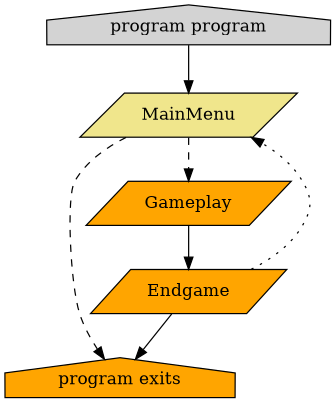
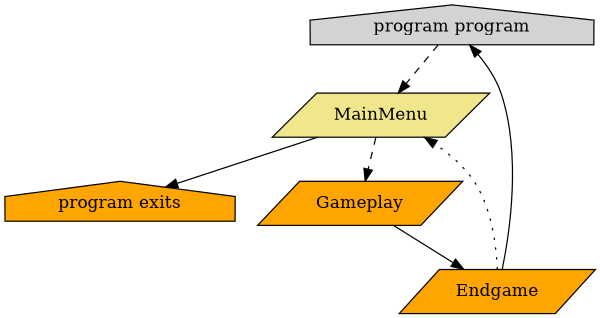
  digraph {
    node [fillcolor=orange shape=parallelogram style=filled]
    edge [style=solid]
    n1 [fillcolor=lightgrey label="program program" shape=house]
    MainMenu [fillcolor=khaki]
    n3 [label="program exits" shape=house]
    Gameplay
    Endgame
-   n1 -> MainMenu
-   MainMenu -> n3 [style=dashed]
+   n1 -> MainMenu [style=dashed]
+   MainMenu -> n3
    MainMenu -> Gameplay [style=dashed]
    Gameplay -> Endgame
    Endgame -> MainMenu [style=dotted]
-   Endgame -> n3
+   Endgame -> n1
  }
